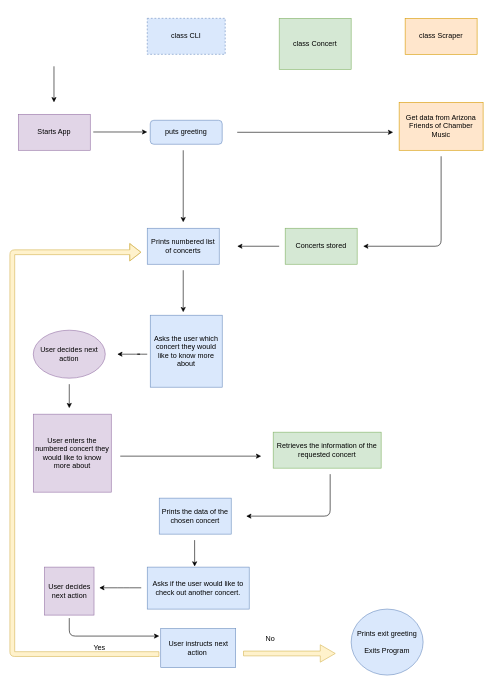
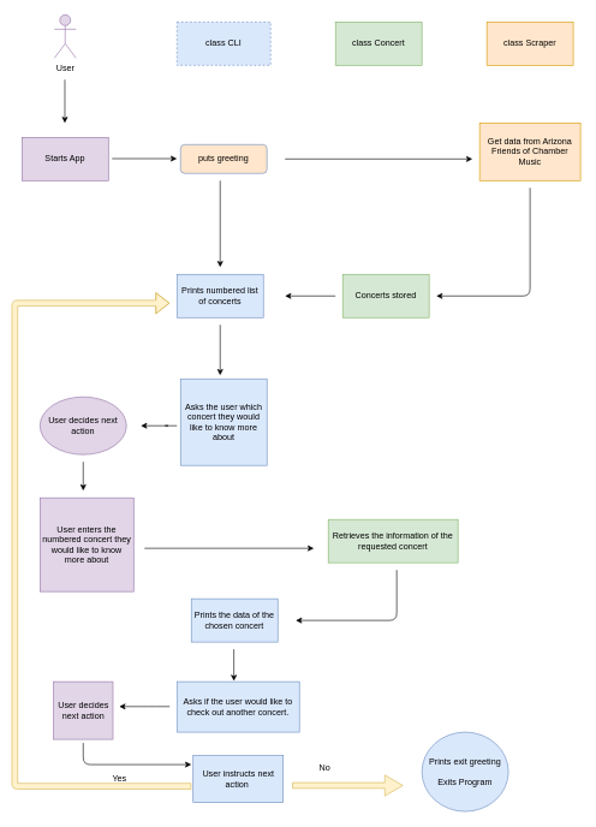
  <mxCell id="0" />
  <mxCell id="1" parent="0" />
- <mxCell id="2" value="puts greeting" style="rounded=1;whiteSpace=wrap;html=1;fontSize=12;glass=0;strokeWidth=1;shadow=0;fillColor=#dae8fc;strokeColor=#6c8ebf;" parent="1" vertex="1"><mxGeometry x="250" y="200" width="120" height="40" as="geometry" /></mxCell>
+ <mxCell id="2" value="puts greeting" style="rounded=1;whiteSpace=wrap;html=1;fontSize=12;glass=0;strokeWidth=1;shadow=0;fillColor=#ffe6cc;strokeColor=#6c8ebf;" parent="1" vertex="1"><mxGeometry x="250" y="200" width="120" height="40" as="geometry" /></mxCell>
  <mxCell id="3" value="Starts App" style="rounded=0;whiteSpace=wrap;html=1;fillColor=#e1d5e7;strokeColor=#9673a6;" vertex="1" parent="1"><mxGeometry x="30" y="190" width="120" height="60" as="geometry" /></mxCell>
+ <mxCell id="4" value="User" style="shape=umlActor;verticalLabelPosition=bottom;verticalAlign=top;html=1;outlineConnect=0;fillColor=#e1d5e7;strokeColor=#9673a6;" vertex="1" parent="1"><mxGeometry x="75" y="20" width="30" height="60" as="geometry" /></mxCell>
  <mxCell id="5" value="" style="endArrow=classic;html=1;" edge="1" parent="1"><mxGeometry width="50" height="50" relative="1" as="geometry"><mxPoint x="89.5" y="110" as="sourcePoint" /><mxPoint x="89.5" y="170" as="targetPoint" /></mxGeometry></mxCell>
  <mxCell id="6" value="class CLI" style="rounded=0;whiteSpace=wrap;html=1;fillColor=#dae8fc;strokeColor=#6c8ebf;dashed=1;" vertex="1" parent="1"><mxGeometry x="245" y="30" width="130" height="60" as="geometry" /></mxCell>
  <mxCell id="7" value="" style="endArrow=classic;html=1;" edge="1" parent="1"><mxGeometry width="50" height="50" relative="1" as="geometry"><mxPoint x="155" y="219.5" as="sourcePoint" /><mxPoint x="245" y="219.5" as="targetPoint" /></mxGeometry></mxCell>
- <mxCell id="8" value="class Concert" style="rounded=0;whiteSpace=wrap;html=1;fillColor=#d5e8d4;strokeColor=#82b366;" vertex="1" parent="1"><mxGeometry x="465" y="30" width="120" height="85" as="geometry" /></mxCell>
+ <mxCell id="8" value="class Concert" style="rounded=0;whiteSpace=wrap;html=1;fillColor=#d5e8d4;strokeColor=#82b366;" vertex="1" parent="1"><mxGeometry x="465" y="30" width="120" height="60" as="geometry" /></mxCell>
  <mxCell id="9" value="class Scraper" style="rounded=0;whiteSpace=wrap;html=1;fillColor=#ffe6cc;strokeColor=#d79b00;" vertex="1" parent="1"><mxGeometry x="675" y="30" width="120" height="60" as="geometry" /></mxCell>
  <mxCell id="10" value="Get data from Arizona Friends of Chamber Music" style="rounded=0;whiteSpace=wrap;html=1;fillColor=#ffe6cc;strokeColor=#d79b00;" vertex="1" parent="1"><mxGeometry x="665" y="170" width="140" height="80" as="geometry" /></mxCell>
  <mxCell id="11" value="" style="endArrow=classic;html=1;" edge="1" parent="1"><mxGeometry width="50" height="50" relative="1" as="geometry"><mxPoint x="395" y="220" as="sourcePoint" /><mxPoint x="655" y="220" as="targetPoint" /></mxGeometry></mxCell>
  <mxCell id="12" value="Concerts stored" style="rounded=0;whiteSpace=wrap;html=1;fillColor=#d5e8d4;strokeColor=#82b366;" vertex="1" parent="1"><mxGeometry x="475" y="380" width="120" height="60" as="geometry" /></mxCell>
  <mxCell id="13" value="" style="endArrow=classic;html=1;" edge="1" parent="1"><mxGeometry width="50" height="50" relative="1" as="geometry"><mxPoint x="735" y="260" as="sourcePoint" /><mxPoint x="605" y="410" as="targetPoint" /><Array as="points"><mxPoint x="735" y="410" /></Array></mxGeometry></mxCell>
  <mxCell id="14" value="Prints numbered list of concerts" style="rounded=0;whiteSpace=wrap;html=1;fillColor=#dae8fc;strokeColor=#6c8ebf;" vertex="1" parent="1"><mxGeometry x="245" y="380" width="120" height="60" as="geometry" /></mxCell>
  <mxCell id="15" value="" style="endArrow=classic;html=1;" edge="1" parent="1"><mxGeometry width="50" height="50" relative="1" as="geometry"><mxPoint x="465" y="410" as="sourcePoint" /><mxPoint x="395" y="410" as="targetPoint" /></mxGeometry></mxCell>
  <mxCell id="16" value="Retrieves the information of the requested concert" style="rounded=0;whiteSpace=wrap;html=1;fillColor=#d5e8d4;strokeColor=#82b366;" vertex="1" parent="1"><mxGeometry x="455" y="720" width="180" height="60" as="geometry" /></mxCell>
  <mxCell id="17" value="" style="endArrow=classic;html=1;" edge="1" parent="1"><mxGeometry width="50" height="50" relative="1" as="geometry"><mxPoint x="305" y="250" as="sourcePoint" /><mxPoint x="305" y="370" as="targetPoint" /></mxGeometry></mxCell>
  <mxCell id="18" value="Prints the data of the chosen concert" style="rounded=0;whiteSpace=wrap;html=1;fillColor=#dae8fc;strokeColor=#6c8ebf;" vertex="1" parent="1"><mxGeometry x="265" y="830" width="120" height="60" as="geometry" /></mxCell>
  <mxCell id="19" value="" style="endArrow=classic;html=1;" edge="1" parent="1"><mxGeometry width="50" height="50" relative="1" as="geometry"><mxPoint x="245" y="590" as="sourcePoint" /><mxPoint x="195" y="590" as="targetPoint" /><Array as="points"><mxPoint x="245" y="590" /><mxPoint x="225" y="590" /><mxPoint x="235" y="590" /></Array></mxGeometry></mxCell>
  <mxCell id="20" value="" style="endArrow=classic;html=1;" edge="1" parent="1"><mxGeometry width="50" height="50" relative="1" as="geometry"><mxPoint x="305" y="450" as="sourcePoint" /><mxPoint x="305" y="520" as="targetPoint" /></mxGeometry></mxCell>
  <mxCell id="21" value="" style="endArrow=classic;html=1;" edge="1" parent="1"><mxGeometry width="50" height="50" relative="1" as="geometry"><mxPoint x="550" y="790" as="sourcePoint" /><mxPoint x="410" y="860" as="targetPoint" /><Array as="points"><mxPoint x="550" y="860" /></Array></mxGeometry></mxCell>
  <mxCell id="22" value="User decides next action" style="rounded=0;whiteSpace=wrap;html=1;fillColor=#e1d5e7;strokeColor=#9673a6;" vertex="1" parent="1"><mxGeometry x="73.75" y="945" width="82.5" height="80" as="geometry" /></mxCell>
  <mxCell id="23" value="Asks if the user would like to check out another concert." style="rounded=0;whiteSpace=wrap;html=1;fillColor=#dae8fc;strokeColor=#6c8ebf;" vertex="1" parent="1"><mxGeometry x="245" y="945" width="170" height="70" as="geometry" /></mxCell>
  <mxCell id="24" value="No" style="text;html=1;align=center;verticalAlign=middle;resizable=0;points=[];autosize=1;" vertex="1" parent="1"><mxGeometry x="435" y="1055" width="30" height="20" as="geometry" /></mxCell>
  <mxCell id="25" value="Prints exit greeting &lt;br&gt;&lt;br&gt;Exits Program" style="ellipse;whiteSpace=wrap;html=1;fillColor=#dae8fc;strokeColor=#6c8ebf;" vertex="1" parent="1"><mxGeometry x="585" y="1015" width="120" height="110" as="geometry" /></mxCell>
  <mxCell id="26" value="" style="shape=flexArrow;endArrow=classic;html=1;fillColor=#fff2cc;strokeColor=#d6b656;width=8;endSize=8;" edge="1" parent="1"><mxGeometry width="50" height="50" relative="1" as="geometry"><mxPoint x="405" y="1089" as="sourcePoint" /><mxPoint x="559" y="1089" as="targetPoint" /></mxGeometry></mxCell>
  <mxCell id="27" value="Yes" style="text;html=1;align=center;verticalAlign=middle;resizable=0;points=[];autosize=1;" vertex="1" parent="1"><mxGeometry x="145" y="1070" width="40" height="20" as="geometry" /></mxCell>
  <mxCell id="28" value="&lt;span&gt;User enters the numbered concert they would like to know more about&lt;/span&gt;" style="whiteSpace=wrap;html=1;aspect=fixed;fillColor=#e1d5e7;strokeColor=#9673a6;" vertex="1" parent="1"><mxGeometry x="55" y="690" width="130" height="130" as="geometry" /></mxCell>
  <mxCell id="29" value="&lt;span&gt;Asks the user which concert they would like to know more about&lt;/span&gt;" style="whiteSpace=wrap;html=1;aspect=fixed;fillColor=#dae8fc;strokeColor=#6c8ebf;" vertex="1" parent="1"><mxGeometry x="250" y="525" width="120" height="120" as="geometry" /></mxCell>
  <mxCell id="30" value="User decides next action" style="ellipse;whiteSpace=wrap;html=1;fillColor=#e1d5e7;strokeColor=#9673a6;" vertex="1" parent="1"><mxGeometry x="55" y="550" width="120" height="80" as="geometry" /></mxCell>
  <mxCell id="31" value="" style="endArrow=classic;html=1;" edge="1" parent="1"><mxGeometry width="50" height="50" relative="1" as="geometry"><mxPoint x="115" y="640" as="sourcePoint" /><mxPoint x="115" y="680" as="targetPoint" /></mxGeometry></mxCell>
  <mxCell id="32" value="" style="endArrow=classic;html=1;" edge="1" parent="1"><mxGeometry width="50" height="50" relative="1" as="geometry"><mxPoint x="200" y="760" as="sourcePoint" /><mxPoint x="435" y="760" as="targetPoint" /></mxGeometry></mxCell>
  <mxCell id="33" value="" style="endArrow=classic;html=1;" edge="1" parent="1"><mxGeometry width="50" height="50" relative="1" as="geometry"><mxPoint x="235" y="979.5" as="sourcePoint" /><mxPoint x="165" y="979.5" as="targetPoint" /><Array as="points"><mxPoint x="205" y="979.5" /></Array></mxGeometry></mxCell>
  <mxCell id="34" value="" style="endArrow=classic;html=1;entryX=0.465;entryY=-0.014;entryDx=0;entryDy=0;entryPerimeter=0;" edge="1" parent="1" target="23"><mxGeometry width="50" height="50" relative="1" as="geometry"><mxPoint x="324" y="900" as="sourcePoint" /><mxPoint x="325" y="920" as="targetPoint" /></mxGeometry></mxCell>
  <mxCell id="35" value="User instructs next action&amp;nbsp;" style="rounded=0;whiteSpace=wrap;html=1;fillColor=#dae8fc;strokeColor=#6c8ebf;" vertex="1" parent="1"><mxGeometry x="267.5" y="1047.5" width="125" height="65" as="geometry" /></mxCell>
  <mxCell id="36" value="" style="endArrow=classic;html=1;" edge="1" parent="1"><mxGeometry width="50" height="50" relative="1" as="geometry"><mxPoint x="115" y="1030" as="sourcePoint" /><mxPoint x="265" y="1060" as="targetPoint" /><Array as="points"><mxPoint x="115" y="1060" /></Array></mxGeometry></mxCell>
  <mxCell id="37" value="" style="shape=flexArrow;endArrow=classic;html=1;width=8;endSize=5.9;fillColor=#fff2cc;strokeColor=#d6b656;" edge="1" parent="1"><mxGeometry width="50" height="50" relative="1" as="geometry"><mxPoint x="265" y="1090" as="sourcePoint" /><mxPoint x="235" y="420" as="targetPoint" /><Array as="points"><mxPoint x="20" y="1090" /><mxPoint x="20" y="420" /></Array></mxGeometry></mxCell>
